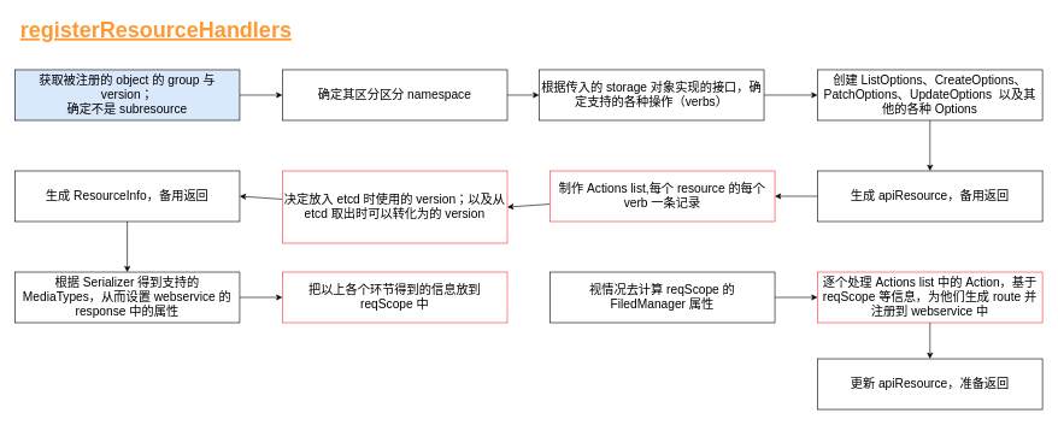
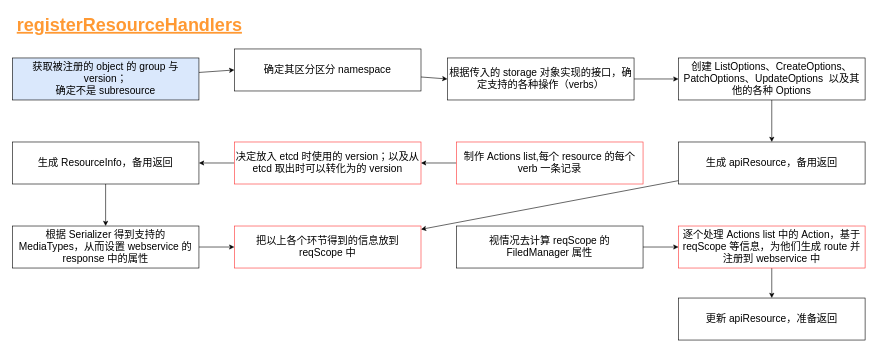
  <mxCell id="0" />
  <mxCell id="1" parent="0" />
  <mxCell id="2" value="registerResourceHandlers" style="text;html=1;resizable=0;autosize=1;align=center;verticalAlign=middle;points=[];fillColor=none;strokeColor=none;rounded=0;fontSize=30;fontColor=#FF9933;fontStyle=5" vertex="1" parent="1"><mxGeometry x="20" y="20" width="390" height="40" as="geometry" /></mxCell>
  <mxCell id="3" style="edgeStyle=none;html=1;entryX=0;entryY=0.5;entryDx=0;entryDy=0;fontSize=17;" edge="1" parent="1" source="4" target="6"><mxGeometry relative="1" as="geometry" /></mxCell>
  <mxCell id="4" value="获取被注册的 object 的 group 与 version；&lt;br style=&quot;font-size: 17px;&quot;&gt;确定不是 subresource" style="rounded=0;whiteSpace=wrap;html=1;fontSize=17;fillColor=#dae8fc;" vertex="1" parent="1"><mxGeometry x="20" y="96" width="311" height="70" as="geometry" /></mxCell>
  <mxCell id="5" style="edgeStyle=none;html=1;entryX=0;entryY=0.5;entryDx=0;entryDy=0;fontSize=17;" edge="1" parent="1" source="6" target="8"><mxGeometry relative="1" as="geometry" /></mxCell>
- <mxCell id="6" value="确定其区分区分 namespace" style="rounded=0;whiteSpace=wrap;html=1;fontSize=17;" vertex="1" parent="1"><mxGeometry x="390" y="96" width="311" height="70" as="geometry" /></mxCell>
+ <mxCell id="6" value="确定其区分区分 namespace" style="rounded=0;whiteSpace=wrap;html=1;fontSize=17;" vertex="1" parent="1"><mxGeometry x="390" y="81" width="311" height="70" as="geometry" /></mxCell>
  <mxCell id="7" style="edgeStyle=none;html=1;entryX=0;entryY=0.5;entryDx=0;entryDy=0;fontSize=17;" edge="1" parent="1" source="8" target="10"><mxGeometry relative="1" as="geometry" /></mxCell>
  <mxCell id="8" value="根据传入的 storage 对象实现的接口，确定支持的各种操作（verbs）" style="rounded=0;whiteSpace=wrap;html=1;fontSize=17;" vertex="1" parent="1"><mxGeometry x="745" y="96" width="311" height="70" as="geometry" /></mxCell>
  <mxCell id="9" style="edgeStyle=none;html=1;entryX=0.5;entryY=0;entryDx=0;entryDy=0;fontSize=17;" edge="1" parent="1" source="10" target="18"><mxGeometry relative="1" as="geometry" /></mxCell>
  <mxCell id="10" value="创建 ListOptions、CreateOptions、PatchOptions、UpdateOptions&amp;nbsp; 以及其他的各种 Options" style="rounded=0;whiteSpace=wrap;html=1;fontSize=17;" vertex="1" parent="1"><mxGeometry x="1130" y="96" width="311" height="70" as="geometry" /></mxCell>
  <mxCell id="11" style="edgeStyle=none;html=1;entryX=0.5;entryY=0;entryDx=0;entryDy=0;fontSize=17;" edge="1" parent="1" source="12" target="20"><mxGeometry relative="1" as="geometry" /></mxCell>
  <mxCell id="12" value="生成 ResourceInfo，备用返回" style="rounded=0;whiteSpace=wrap;html=1;fontSize=17;" vertex="1" parent="1"><mxGeometry x="20" y="236" width="311" height="70" as="geometry" /></mxCell>
  <mxCell id="13" style="edgeStyle=none;html=1;entryX=1;entryY=0.5;entryDx=0;entryDy=0;fontSize=17;" edge="1" parent="1" source="14" target="12"><mxGeometry relative="1" as="geometry" /></mxCell>
- <mxCell id="14" value="决定放入 etcd 时使用的 version；以及从 etcd 取出时可以转化为的 version" style="rounded=0;whiteSpace=wrap;html=1;fontSize=17;strokeColor=#FF3333;" vertex="1" parent="1"><mxGeometry x="390" y="236" width="311" height="100" as="geometry" /></mxCell>
+ <mxCell id="14" value="决定放入 etcd 时使用的 version；以及从 etcd 取出时可以转化为的 version" style="rounded=0;whiteSpace=wrap;html=1;fontSize=17;strokeColor=#FF3333;" vertex="1" parent="1"><mxGeometry x="390" y="236" width="311" height="70" as="geometry" /></mxCell>
  <mxCell id="15" style="edgeStyle=none;html=1;entryX=1;entryY=0.5;entryDx=0;entryDy=0;fontSize=17;" edge="1" parent="1" source="16" target="14"><mxGeometry relative="1" as="geometry" /></mxCell>
  <mxCell id="16" value="制作 Actions list,每个 resource 的每个 verb 一条记录" style="rounded=0;whiteSpace=wrap;html=1;fontSize=17;strokeColor=#FF3333;" vertex="1" parent="1"><mxGeometry x="760" y="236" width="311" height="70" as="geometry" /></mxCell>
- <mxCell id="17" style="edgeStyle=none;html=1;entryX=1;entryY=0.5;entryDx=0;entryDy=0;fontSize=17;" edge="1" parent="1" source="18" target="16"><mxGeometry relative="1" as="geometry" /></mxCell>
+ <mxCell id="17" style="edgeStyle=none;html=1;fontSize=17;" edge="1" parent="1" source="18" target="21"><mxGeometry relative="1" as="geometry" /></mxCell>
  <mxCell id="18" value="生成 apiResource，备用返回" style="rounded=0;whiteSpace=wrap;html=1;fontSize=17;" vertex="1" parent="1"><mxGeometry x="1130" y="236" width="311" height="70" as="geometry" /></mxCell>
  <mxCell id="19" style="edgeStyle=none;html=1;entryX=0;entryY=0.5;entryDx=0;entryDy=0;fontSize=17;" edge="1" parent="1" source="20" target="21"><mxGeometry relative="1" as="geometry" /></mxCell>
  <mxCell id="20" value="根据 Serializer 得到支持的 MediaTypes，从而设置 webservice 的 response 中的属性" style="rounded=0;whiteSpace=wrap;html=1;fontSize=17;" vertex="1" parent="1"><mxGeometry x="20" y="376" width="311" height="70" as="geometry" /></mxCell>
  <mxCell id="21" value="把以上各个环节得到的信息放到 reqScope 中" style="rounded=0;whiteSpace=wrap;html=1;fontSize=17;strokeColor=#FF3333;" vertex="1" parent="1"><mxGeometry x="390" y="376" width="311" height="70" as="geometry" /></mxCell>
  <mxCell id="22" style="edgeStyle=none;html=1;entryX=0;entryY=0.5;entryDx=0;entryDy=0;fontSize=17;" edge="1" parent="1" source="23" target="25"><mxGeometry relative="1" as="geometry" /></mxCell>
  <mxCell id="23" value="视情况去计算 reqScope 的 FiledManager 属性" style="rounded=0;whiteSpace=wrap;html=1;fontSize=17;" vertex="1" parent="1"><mxGeometry x="760" y="376" width="311" height="70" as="geometry" /></mxCell>
  <mxCell id="24" style="edgeStyle=none;html=1;entryX=0.5;entryY=0;entryDx=0;entryDy=0;fontSize=17;" edge="1" parent="1" source="25" target="26"><mxGeometry relative="1" as="geometry" /></mxCell>
  <mxCell id="25" value="逐个处理 Actions list 中的 Action，基于 reqScope 等信息，为他们生成 route 并注册到 webservice 中" style="rounded=0;whiteSpace=wrap;html=1;fontSize=17;strokeColor=#FF3333;" vertex="1" parent="1"><mxGeometry x="1130" y="376" width="311" height="70" as="geometry" /></mxCell>
  <mxCell id="26" value="更新 apiResource，准备返回" style="rounded=0;whiteSpace=wrap;html=1;fontSize=17;" vertex="1" parent="1"><mxGeometry x="1130" y="496" width="311" height="70" as="geometry" /></mxCell>
